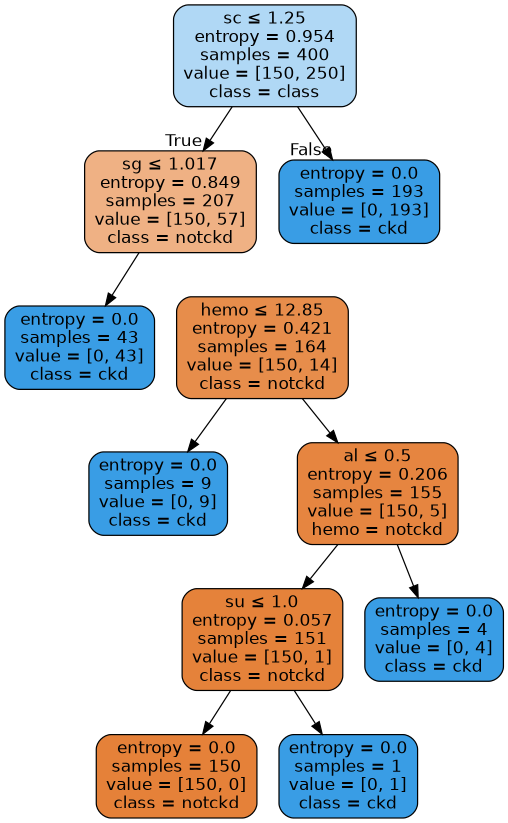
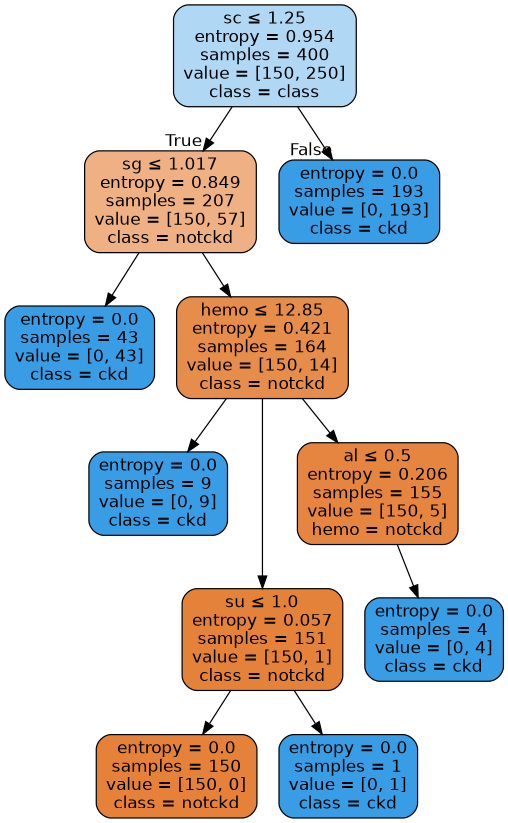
  digraph {
    node [color=black fillcolor="#399de5" fontname=helvetica shape=box style="filled, rounded"]
    edge [fontname=helvetica]
    n1 [fillcolor="#b0d8f5" label=<sc &le; 1.25<br/>entropy = 0.954<br/>samples = 400<br/>value = [150, 250]<br/>class = class>]
    n2 [fillcolor="#efb184" label=<sg &le; 1.017<br/>entropy = 0.849<br/>samples = 207<br/>value = [150, 57]<br/>class = notckd>]
    n3 [label=<entropy = 0.0<br/>samples = 193<br/>value = [0, 193]<br/>class = ckd>]
    n4 [label=<entropy = 0.0<br/>samples = 43<br/>value = [0, 43]<br/>class = ckd>]
    n5 [fillcolor="#e78d4b" label=<hemo &le; 12.85<br/>entropy = 0.421<br/>samples = 164<br/>value = [150, 14]<br/>class = notckd>]
    n6 [label=<entropy = 0.0<br/>samples = 9<br/>value = [0, 9]<br/>class = ckd>]
    n7 [fillcolor="#e68540" label=<al &le; 0.5<br/>entropy = 0.206<br/>samples = 155<br/>value = [150, 5]<br/>hemo = notckd>]
    n8 [fillcolor="#e5823a" label=<su &le; 1.0<br/>entropy = 0.057<br/>samples = 151<br/>value = [150, 1]<br/>class = notckd>]
    n9 [label=<entropy = 0.0<br/>samples = 4<br/>value = [0, 4]<br/>class = ckd>]
    n10 [fillcolor="#e58139" label=<entropy = 0.0<br/>samples = 150<br/>value = [150, 0]<br/>class = notckd>]
    n11 [label=<entropy = 0.0<br/>samples = 1<br/>value = [0, 1]<br/>class = ckd>]
    n1 -> n2 [headlabel=True labelangle=45 labeldistance=2.5]
    n1 -> n3 [headlabel=False labelangle=-45 labeldistance=2.5]
    n2 -> n4
+   n2 -> n5
    n5 -> n6
    n5 -> n7
-   n7 -> n8
+   n5 -> n8
    n7 -> n9
    n8 -> n10
    n8 -> n11
  }
